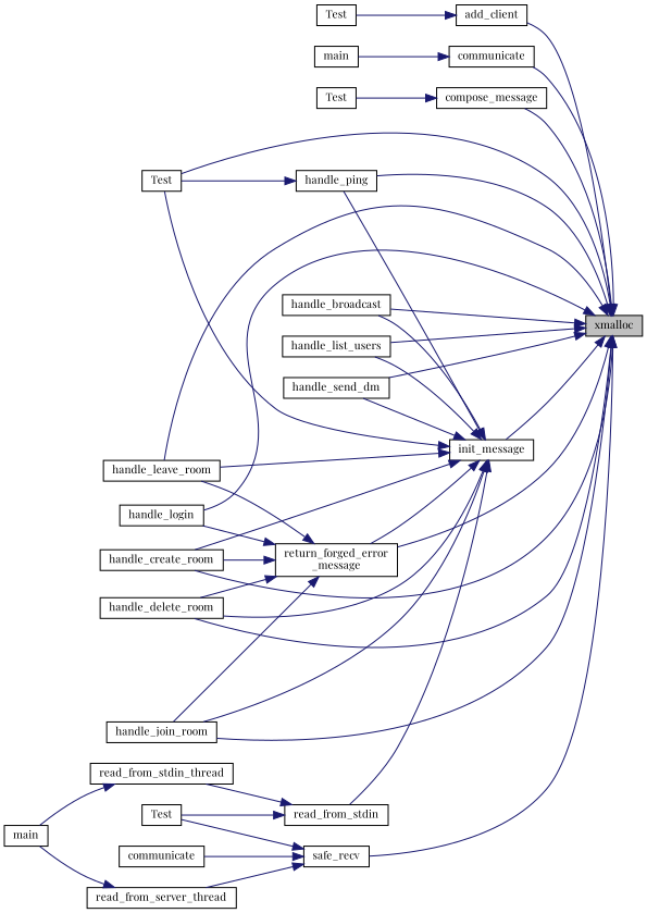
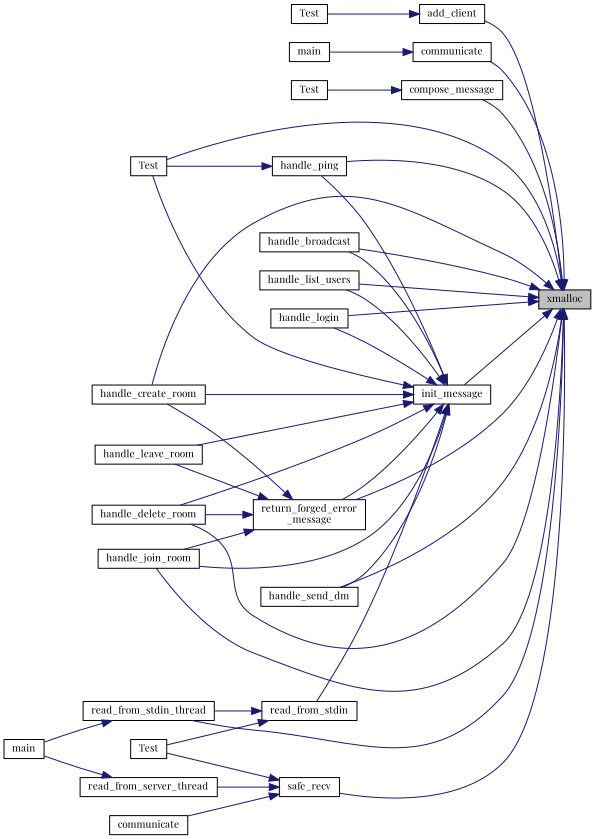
  digraph {
    fontname="Playfair Display"
    rankdir=RL
    node [color=black fillcolor=white fontname="Playfair Display" fontsize=10 shape=record style=filled]
    edge [color=midnightblue dir=back fontname="Playfair Display" fontsize=10 labelfontname=Helvetica labelfontsize=10 style=solid]
    n1 [fillcolor=grey75 fontcolor=black height=0.2 label=xmalloc width=0.4]
    n2 [height=0.2 label=add_client width=0.4]
    n3 [height=0.2 label=communicate width=0.4]
    n4 [height=0.2 label=compose_message width=0.4]
    n5 [height=0.2 label=handle_broadcast width=0.4]
    n6 [height=0.2 label=handle_create_room width=0.4]
    n7 [height=0.2 label=handle_delete_room width=0.4]
    n8 [height=0.2 label=handle_join_room width=0.4]
    n9 [height=0.2 label=handle_leave_room width=0.4]
    n10 [height=0.2 label=handle_list_users width=0.4]
    n11 [height=0.2 label=handle_login width=0.4]
    n12 [height=0.2 label=handle_ping width=0.4]
    n13 [height=0.2 label=Test width=0.4]
    n14 [height=0.2 label=handle_send_dm width=0.4]
    n15 [height=0.2 label=init_message width=0.4]
    n16 [height=0.2 label="return_forged_error\l_message" width=0.4]
    n17 [height=0.2 label=safe_recv width=0.4]
    n18 [height=0.2 label=Test width=0.4]
    n19 [height=0.2 label=main width=0.4]
    n20 [height=0.2 label=Test width=0.4]
    n21 [height=0.2 label=read_from_stdin width=0.4]
    n22 [height=0.2 label=Test width=0.4]
    n23 [height=0.2 label=communicate width=0.4]
    n24 [height=0.2 label=read_from_server_thread width=0.4]
    n25 [height=0.2 label=read_from_stdin_thread width=0.4]
    n26 [height=0.2 label=main width=0.4]
    n1 -> n2
    n1 -> n3
    n1 -> n4
    n1 -> n5
    n1 -> n6
    n1 -> n7
    n1 -> n8
-   n1 -> n9
+   n1 -> n25
    n1 -> n10
    n1 -> n11
    n1 -> n12
    n1 -> n13
    n1 -> n14
    n1 -> n15
    n1 -> n16
    n1 -> n17
    n2 -> n18
    n3 -> n19
    n4 -> n20
    n12 -> n13
    n15 -> n5
    n15 -> n6
    n15 -> n7
    n15 -> n8
    n15 -> n9
    n15 -> n10
-   n16 -> n11
+   n15 -> n11
    n15 -> n12
    n15 -> n13
    n15 -> n14
    n15 -> n16
    n15 -> n21
    n16 -> n6
    n16 -> n7
    n16 -> n8
    n16 -> n9
    n17 -> n22
    n17 -> n23
    n17 -> n24
    n21 -> n22
    n21 -> n25
    n24 -> n26
    n25 -> n26
  }
